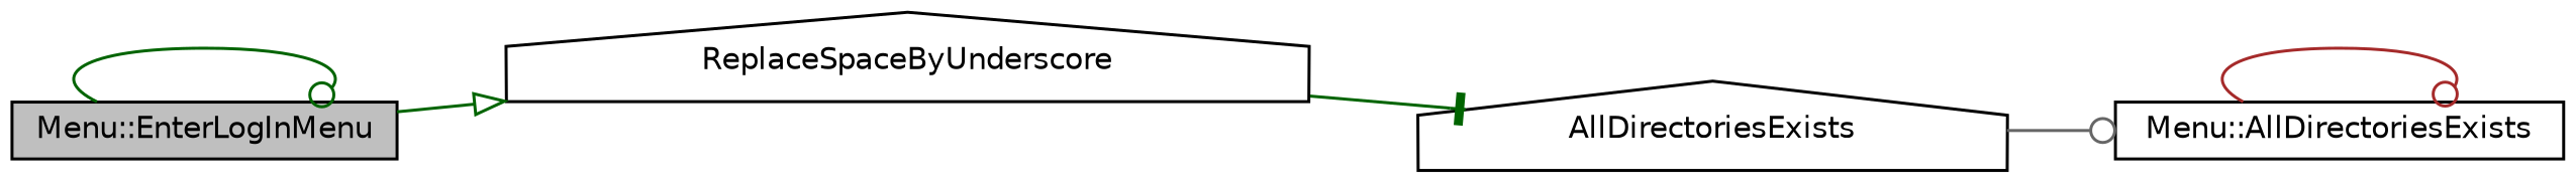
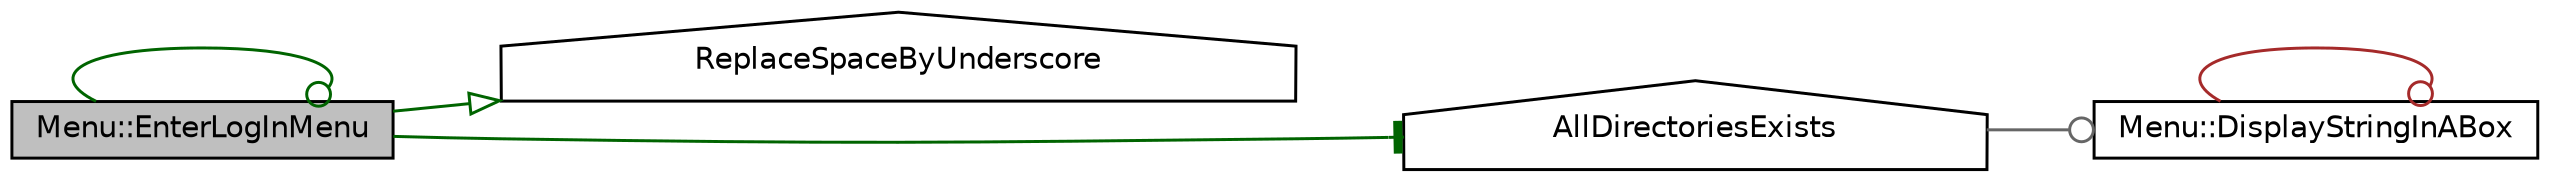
  digraph {
    rankdir=LR
    node [color=black fillcolor=white fontname=Helvetica fontsize=10 shape=box style=filled]
    edge [arrowhead=odot color=darkgreen fontname=Helvetica fontsize=10 labelfontname=Helvetica labelfontsize=10 style=solid]
    n1 [fillcolor=grey75 fontcolor=black height=0.2 label="Menu::EnterLogInMenu" width=0.4]
    n2 [height=0.2 label=ReplaceSpaceByUnderscore shape=house width=0.4]
    n3 [height=0.2 label=AllDirectoriesExists shape=house width=0.4]
-   n4 [height=0.2 label="Menu::AllDirectoriesExists" width=0.4]
+   n4 [height=0.2 label="Menu::DisplayStringInABox" width=0.4]
    n1 -> n1
    n1 -> n2 [arrowhead=onormal]
-   n2 -> n3 [arrowhead=tee]
+   n1 -> n3 [arrowhead=tee]
    n3 -> n4 [color=gray40]
    n4 -> n4 [color=brown]
  }
